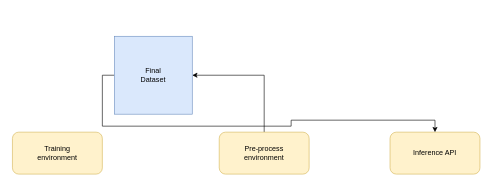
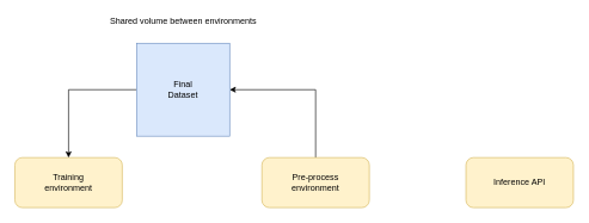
  <mxCell id="0" />
  <mxCell id="1" parent="0" />
  <mxCell id="2" value="&lt;div&gt;Training&lt;/div&gt;&lt;div&gt;environment&lt;br&gt;&lt;/div&gt;" style="rounded=1;whiteSpace=wrap;html=1;fillColor=#fff2cc;strokeColor=#d6b656;" vertex="1" parent="1"><mxGeometry x="20" y="220" width="150" height="70" as="geometry" /></mxCell>
  <mxCell id="3" style="edgeStyle=orthogonalEdgeStyle;rounded=0;orthogonalLoop=1;jettySize=auto;html=1;exitX=0.5;exitY=0;exitDx=0;exitDy=0;entryX=1;entryY=0.5;entryDx=0;entryDy=0;" edge="1" parent="1" source="4" target="7"><mxGeometry relative="1" as="geometry" /></mxCell>
  <mxCell id="4" value="&lt;div&gt;Pre-process &lt;br&gt;&lt;/div&gt;&lt;div&gt;environment&lt;/div&gt;" style="rounded=1;whiteSpace=wrap;html=1;fillColor=#fff2cc;strokeColor=#d6b656;" vertex="1" parent="1"><mxGeometry x="365" y="220" width="150" height="70" as="geometry" /></mxCell>
  <mxCell id="5" value="Inference API" style="rounded=1;whiteSpace=wrap;html=1;fillColor=#fff2cc;strokeColor=#d6b656;" vertex="1" parent="1"><mxGeometry x="650" y="220" width="150" height="70" as="geometry" /></mxCell>
- <mxCell id="6" style="edgeStyle=orthogonalEdgeStyle;rounded=0;orthogonalLoop=1;jettySize=auto;html=1;exitX=0;exitY=0.5;exitDx=0;exitDy=0;" edge="1" parent="1" source="7" target="5"><mxGeometry relative="1" as="geometry" /></mxCell>
+ <mxCell id="6" style="edgeStyle=orthogonalEdgeStyle;rounded=0;orthogonalLoop=1;jettySize=auto;html=1;exitX=0;exitY=0.5;exitDx=0;exitDy=0;entryX=0.5;entryY=0;entryDx=0;entryDy=0;" edge="1" parent="1" source="7" target="2"><mxGeometry relative="1" as="geometry" /></mxCell>
  <mxCell id="7" value="&lt;div&gt;Final&lt;/div&gt;&lt;div&gt;Dataset&lt;br&gt;&lt;/div&gt;" style="whiteSpace=wrap;html=1;aspect=fixed;fillColor=#dae8fc;strokeColor=#6c8ebf;rounded=0;" vertex="1" parent="1"><mxGeometry x="190" y="60" width="130" height="130" as="geometry" /></mxCell>
+ <mxCell id="8" value="Shared volume between environments" style="text;html=1;align=center;verticalAlign=middle;resizable=0;points=[];autosize=1;" vertex="1" parent="1"><mxGeometry x="145" y="20" width="220" height="20" as="geometry" /></mxCell>
